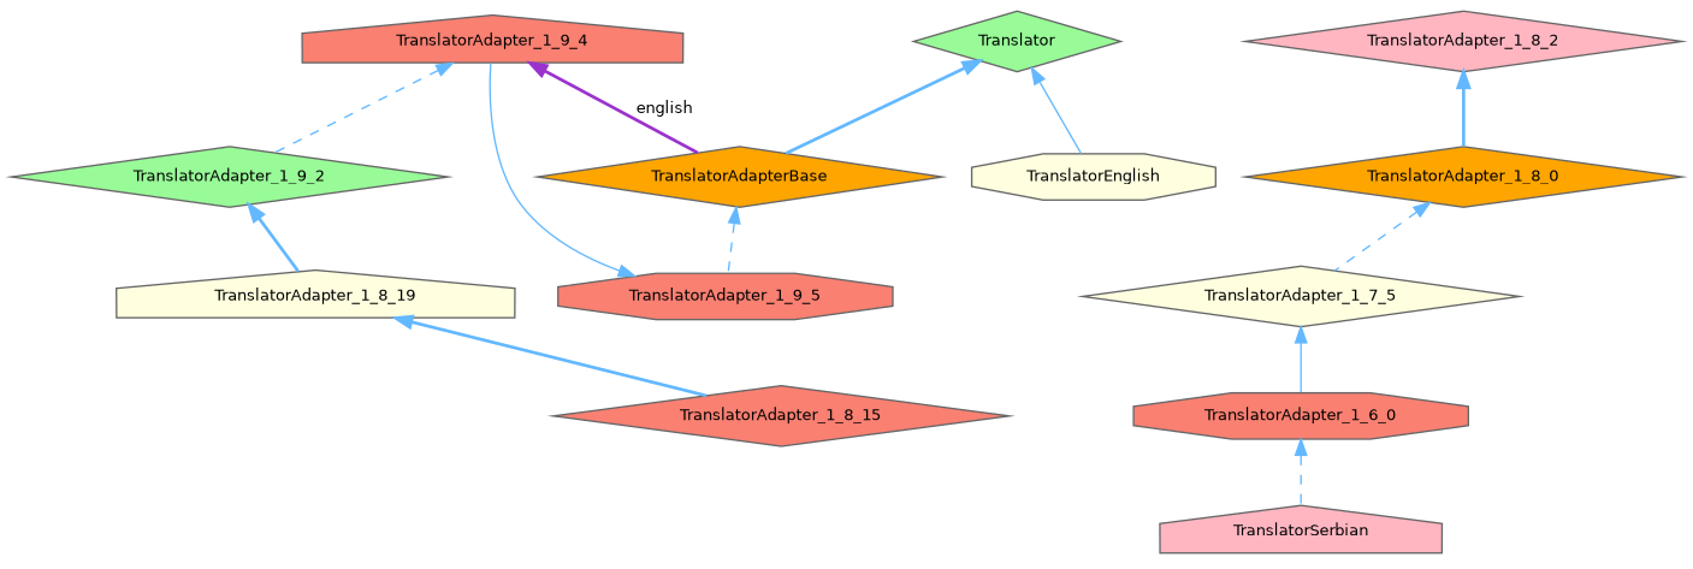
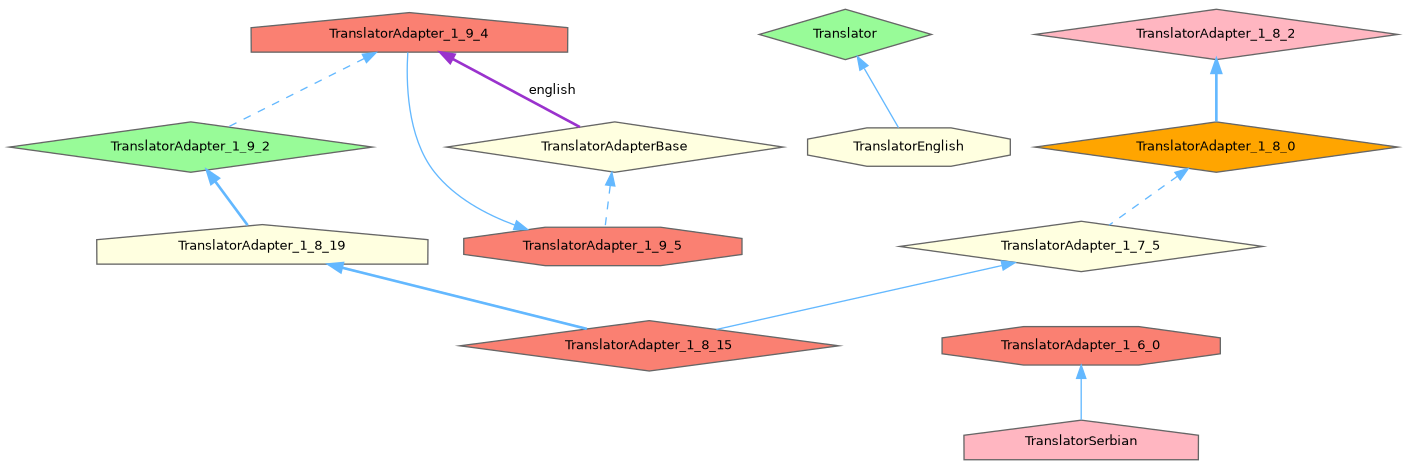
  digraph {
    node [color=gray40 fillcolor=salmon fontname=Helvetica fontsize=10 shape=diamond style=filled]
    edge [color=steelblue1 dir=back fontname=Helvetica fontsize=10 labelfontname=Helvetica labelfontsize=10 style=bold]
    n1 [fillcolor=lightpink fontcolor=black height=0.2 label=TranslatorSerbian shape=house width=0.4]
    n2 [height=0.2 label=TranslatorAdapter_1_6_0 shape=octagon width=0.4]
    n3 [fillcolor=lightyellow height=0.2 label=TranslatorAdapter_1_7_5 width=0.4]
    n4 [fillcolor=orange height=0.2 label=TranslatorAdapter_1_8_0 width=0.4]
    n5 [fillcolor=lightpink height=0.2 label=TranslatorAdapter_1_8_2 width=0.4]
    n6 [height=0.2 label=TranslatorAdapter_1_8_15 width=0.4]
    n7 [fillcolor=lightyellow height=0.2 label=TranslatorAdapter_1_8_19 shape=house width=0.4]
    n8 [fillcolor=palegreen height=0.2 label=TranslatorAdapter_1_9_2 width=0.4]
    n9 [height=0.2 label=TranslatorAdapter_1_9_4 shape=house width=0.4]
-   n10 [fillcolor=orange height=0.2 label=TranslatorAdapterBase width=0.4]
+   n10 [fillcolor=lightyellow height=0.2 label=TranslatorAdapterBase width=0.4]
    n11 [height=0.2 label=TranslatorAdapter_1_9_5 shape=octagon width=0.4]
    n12 [fillcolor=palegreen height=0.2 label=Translator width=0.4]
    n13 [fillcolor=lightyellow height=0.2 label=TranslatorEnglish shape=octagon width=0.4]
-   n2 -> n1 [style=dashed]
-   n3 -> n2 [style=solid]
+   n2 -> n1 [style=solid]
+   n3 -> n6 [style=solid]
    n4 -> n3 [style=dashed]
    n5 -> n4
    n7 -> n6
    n8 -> n7
    n9 -> n8 [style=dashed]
    n9 -> n10 [color=darkorchid3 label=" english"]
    n10 -> n11 [style=dashed]
    n11 -> n9 [style=solid]
-   n12 -> n10
    n12 -> n13 [style=solid]
  }
